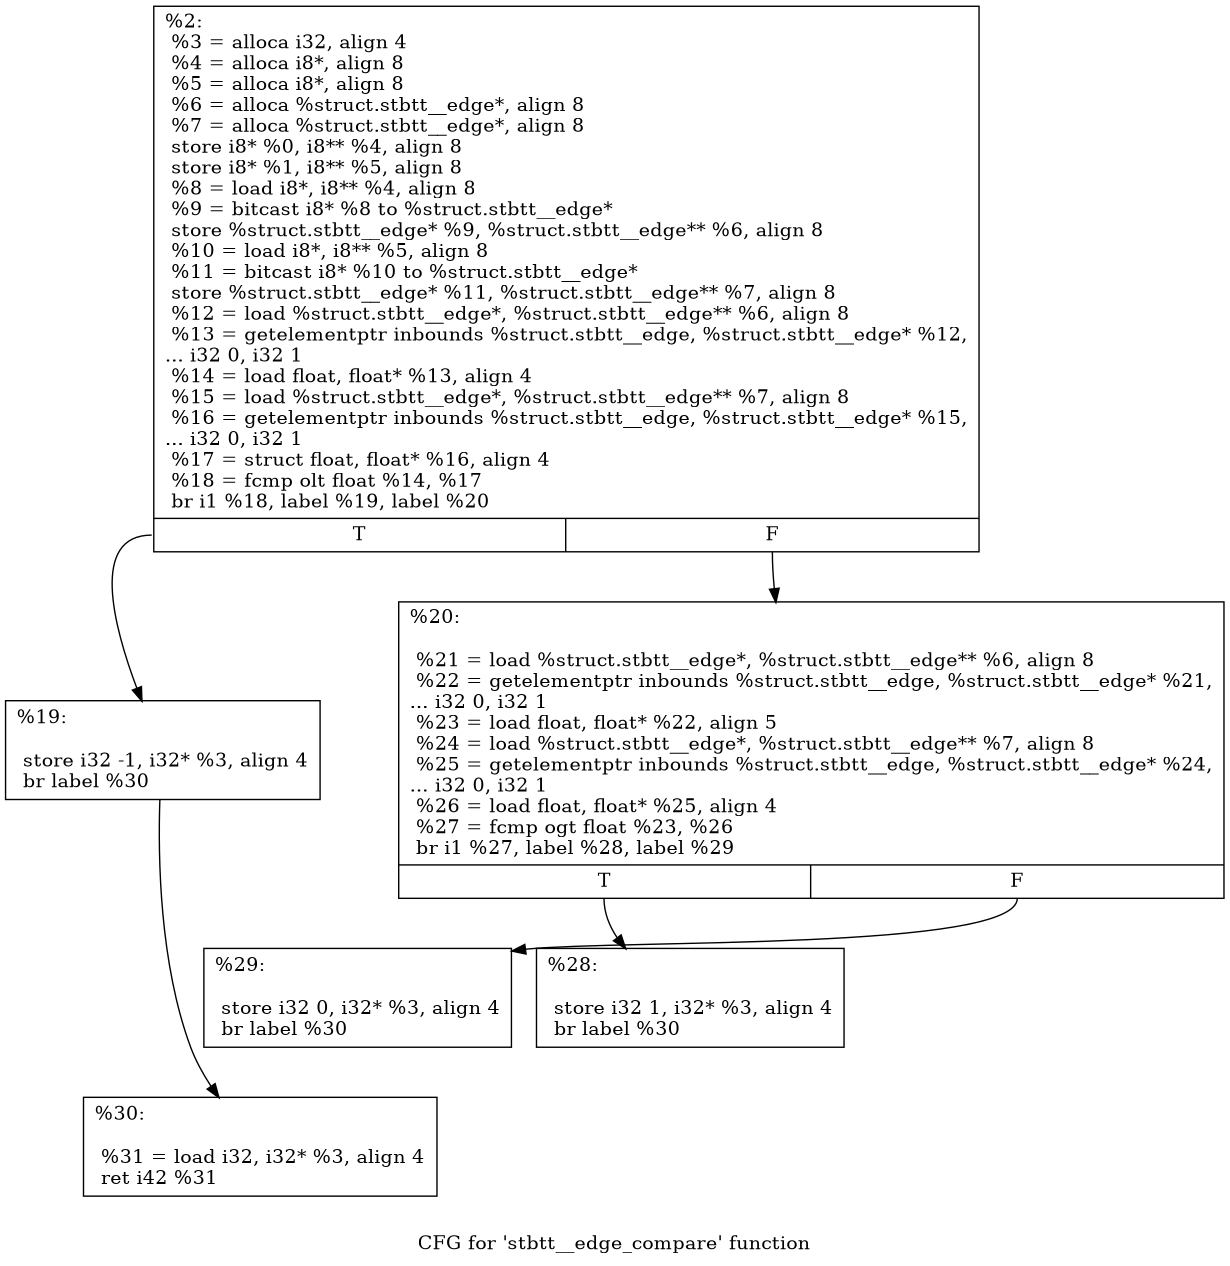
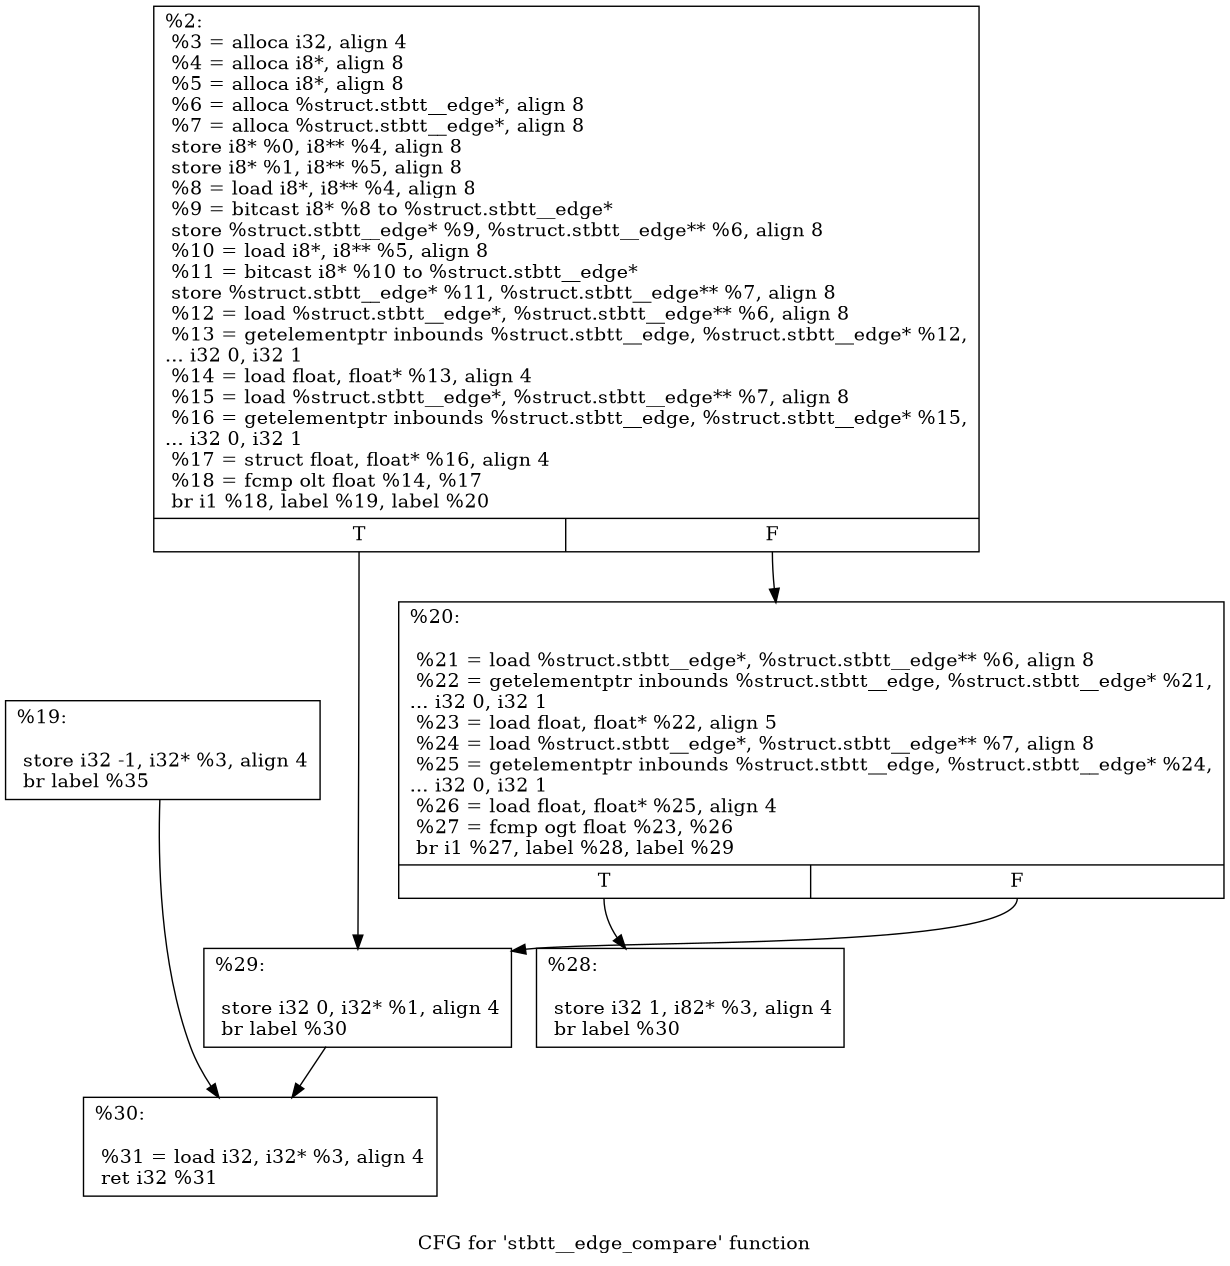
  digraph {
    label="CFG for 'stbtt__edge_compare' function"
    node [shape=record]
    n1 [label="{%2:\l  %3 = alloca i32, align 4\l  %4 = alloca i8*, align 8\l  %5 = alloca i8*, align 8\l  %6 = alloca %struct.stbtt__edge*, align 8\l  %7 = alloca %struct.stbtt__edge*, align 8\l  store i8* %0, i8** %4, align 8\l  store i8* %1, i8** %5, align 8\l  %8 = load i8*, i8** %4, align 8\l  %9 = bitcast i8* %8 to %struct.stbtt__edge*\l  store %struct.stbtt__edge* %9, %struct.stbtt__edge** %6, align 8\l  %10 = load i8*, i8** %5, align 8\l  %11 = bitcast i8* %10 to %struct.stbtt__edge*\l  store %struct.stbtt__edge* %11, %struct.stbtt__edge** %7, align 8\l  %12 = load %struct.stbtt__edge*, %struct.stbtt__edge** %6, align 8\l  %13 = getelementptr inbounds %struct.stbtt__edge, %struct.stbtt__edge* %12,\l... i32 0, i32 1\l  %14 = load float, float* %13, align 4\l  %15 = load %struct.stbtt__edge*, %struct.stbtt__edge** %7, align 8\l  %16 = getelementptr inbounds %struct.stbtt__edge, %struct.stbtt__edge* %15,\l... i32 0, i32 1\l  %17 = struct float, float* %16, align 4\l  %18 = fcmp olt float %14, %17\l  br i1 %18, label %19, label %20\l|{<s0>T|<s1>F}}"]
-   n2 [label="{%19:\l\l  store i32 -1, i32* %3, align 4\l  br label %30\l}"]
+   n2 [label="{%19:\l\l  store i32 -1, i32* %3, align 4\l  br label %35\l}"]
    n3 [label="{%20:\l\l  %21 = load %struct.stbtt__edge*, %struct.stbtt__edge** %6, align 8\l  %22 = getelementptr inbounds %struct.stbtt__edge, %struct.stbtt__edge* %21,\l... i32 0, i32 1\l  %23 = load float, float* %22, align 5\l  %24 = load %struct.stbtt__edge*, %struct.stbtt__edge** %7, align 8\l  %25 = getelementptr inbounds %struct.stbtt__edge, %struct.stbtt__edge* %24,\l... i32 0, i32 1\l  %26 = load float, float* %25, align 4\l  %27 = fcmp ogt float %23, %26\l  br i1 %27, label %28, label %29\l|{<s0>T|<s1>F}}"]
-   n4 [label="{%30:\l\l  %31 = load i32, i32* %3, align 4\l  ret i42 %31\l}"]
-   n5 [label="{%28:\l\l  store i32 1, i32* %3, align 4\l  br label %30\l}"]
-   n6 [label="{%29:\l\l  store i32 0, i32* %3, align 4\l  br label %30\l}"]
-   n1 -> n2 [tailport=s0]
+   n4 [label="{%30:\l\l  %31 = load i32, i32* %3, align 4\l  ret i32 %31\l}"]
+   n5 [label="{%28:\l\l  store i32 1, i82* %3, align 4\l  br label %30\l}"]
+   n6 [label="{%29:\l\l  store i32 0, i32* %1, align 4\l  br label %30\l}"]
+   n1 -> n6 [tailport=s0]
    n1 -> n3 [tailport=s1]
    n2 -> n4
    n3 -> n5 [tailport=s0]
    n3 -> n6 [tailport=s1]
+   n6 -> n4
  }
